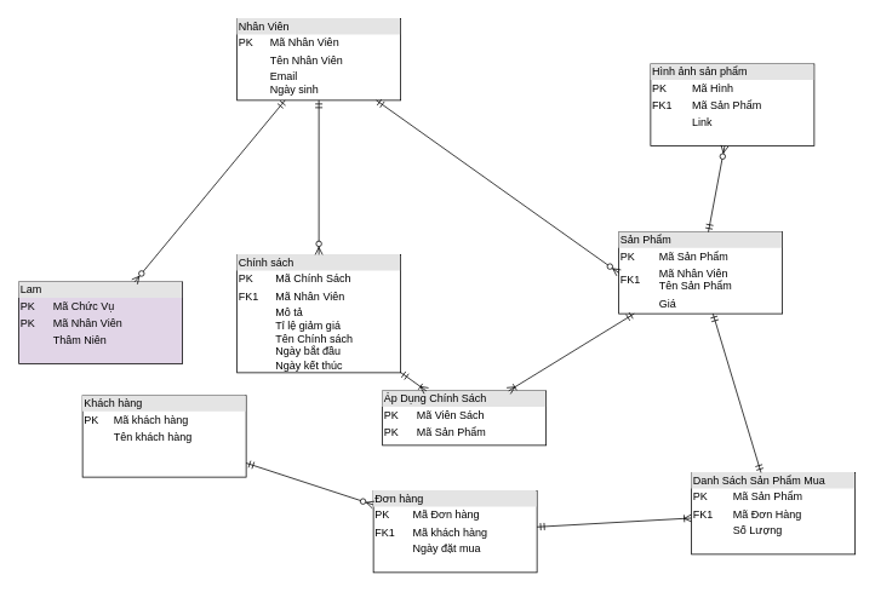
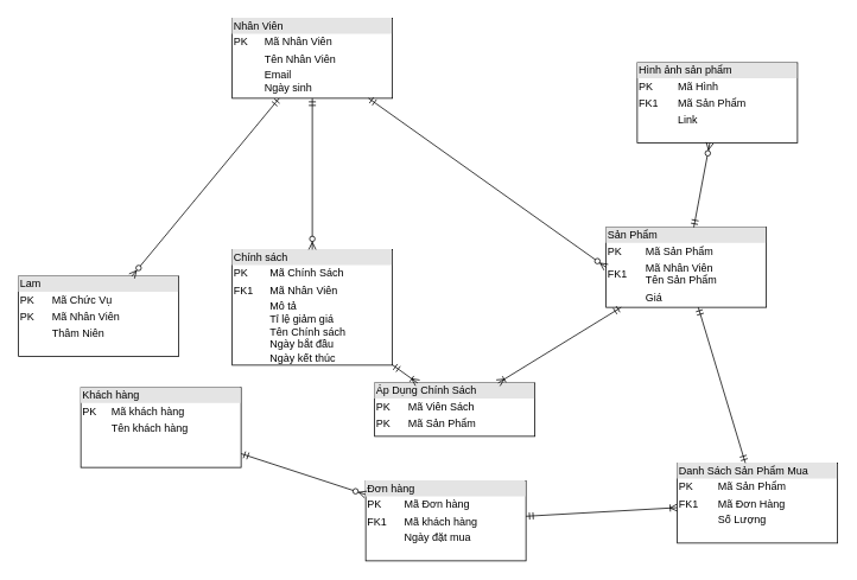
  <mxCell id="0" />
  <mxCell id="1" parent="0" />
  <mxCell id="2" value="&lt;div style=&quot;box-sizing: border-box ; width: 100% ; background: #e4e4e4 ; padding: 2px&quot;&gt;Nhân Viên&lt;/div&gt;&lt;table style=&quot;width: 100% ; font-size: 1em&quot; cellpadding=&quot;2&quot; cellspacing=&quot;0&quot;&gt;&lt;tbody&gt;&lt;tr&gt;&lt;td&gt;PK&lt;/td&gt;&lt;td&gt;Mã Nhân Viên&lt;/td&gt;&lt;/tr&gt;&lt;tr&gt;&lt;td&gt;&lt;br&gt;&lt;/td&gt;&lt;td&gt;Tên Nhân Viên&lt;/td&gt;&lt;/tr&gt;&lt;tr&gt;&lt;td&gt;&lt;/td&gt;&lt;td&gt;Email&lt;br&gt;Ngày sinh&lt;/td&gt;&lt;/tr&gt;&lt;/tbody&gt;&lt;/table&gt;" style="verticalAlign=top;align=left;overflow=fill;html=1;" vertex="1" parent="1"><mxGeometry x="260" y="20" width="180" height="90" as="geometry" /></mxCell>
  <mxCell id="3" value="&lt;div style=&quot;box-sizing: border-box ; width: 100% ; background: #e4e4e4 ; padding: 2px&quot;&gt;Chính sách&lt;/div&gt;&lt;table style=&quot;width: 100% ; font-size: 1em&quot; cellpadding=&quot;2&quot; cellspacing=&quot;0&quot;&gt;&lt;tbody&gt;&lt;tr&gt;&lt;td&gt;PK&lt;/td&gt;&lt;td&gt;Mã Chính Sách&lt;/td&gt;&lt;/tr&gt;&lt;tr&gt;&lt;td&gt;FK1&lt;/td&gt;&lt;td&gt;Mã Nhân Viên&lt;/td&gt;&lt;/tr&gt;&lt;tr&gt;&lt;td&gt;&lt;/td&gt;&lt;td&gt;Mô tả&lt;br&gt;Tỉ lệ giảm giá&lt;br&gt;Tên Chính sách&lt;br&gt;Ngày bắt đầu&lt;br&gt;Ngày kết thúc&lt;/td&gt;&lt;/tr&gt;&lt;/tbody&gt;&lt;/table&gt;" style="verticalAlign=top;align=left;overflow=fill;html=1;" vertex="1" parent="1"><mxGeometry x="260" y="280" width="180" height="130" as="geometry" /></mxCell>
  <mxCell id="4" value="&lt;div style=&quot;box-sizing: border-box ; width: 100% ; background: #e4e4e4 ; padding: 2px&quot;&gt;Sản Phẩm&lt;/div&gt;&lt;table style=&quot;width: 100% ; font-size: 1em&quot; cellpadding=&quot;2&quot; cellspacing=&quot;0&quot;&gt;&lt;tbody&gt;&lt;tr&gt;&lt;td&gt;PK&lt;/td&gt;&lt;td&gt;Mã Sản Phẩm&lt;/td&gt;&lt;/tr&gt;&lt;tr&gt;&lt;td&gt;FK1&lt;/td&gt;&lt;td&gt;Mã Nhân Viên&lt;br&gt;Tên Sản Phẩm&lt;/td&gt;&lt;/tr&gt;&lt;tr&gt;&lt;td&gt;&lt;/td&gt;&lt;td&gt;Giá&lt;/td&gt;&lt;/tr&gt;&lt;/tbody&gt;&lt;/table&gt;" style="verticalAlign=top;align=left;overflow=fill;html=1;" vertex="1" parent="1"><mxGeometry x="680" y="255" width="180" height="90" as="geometry" /></mxCell>
  <mxCell id="5" value="&lt;div style=&quot;box-sizing: border-box ; width: 100% ; background: #e4e4e4 ; padding: 2px&quot;&gt;Hình ảnh sản phẩm&lt;/div&gt;&lt;table style=&quot;width: 100% ; font-size: 1em&quot; cellpadding=&quot;2&quot; cellspacing=&quot;0&quot;&gt;&lt;tbody&gt;&lt;tr&gt;&lt;td&gt;PK&lt;/td&gt;&lt;td&gt;Mã Hình&lt;/td&gt;&lt;/tr&gt;&lt;tr&gt;&lt;td&gt;FK1&lt;/td&gt;&lt;td&gt;Mã Sản Phẩm&lt;/td&gt;&lt;/tr&gt;&lt;tr&gt;&lt;td&gt;&lt;/td&gt;&lt;td&gt;Link&lt;/td&gt;&lt;/tr&gt;&lt;/tbody&gt;&lt;/table&gt;" style="verticalAlign=top;align=left;overflow=fill;html=1;" vertex="1" parent="1"><mxGeometry x="715" y="70" width="180" height="90" as="geometry" /></mxCell>
- <mxCell id="6" value="&lt;div style=&quot;box-sizing: border-box ; width: 100% ; background: #e4e4e4 ; padding: 2px&quot;&gt;Lam&lt;/div&gt;&lt;table style=&quot;width: 100% ; font-size: 1em&quot; cellpadding=&quot;2&quot; cellspacing=&quot;0&quot;&gt;&lt;tbody&gt;&lt;tr&gt;&lt;td&gt;PK&lt;/td&gt;&lt;td&gt;Mã Chức Vụ&lt;/td&gt;&lt;/tr&gt;&lt;tr&gt;&lt;td&gt;PK&lt;/td&gt;&lt;td&gt;Mã Nhân Viên&lt;/td&gt;&lt;/tr&gt;&lt;tr&gt;&lt;td&gt;&lt;/td&gt;&lt;td&gt;Thâm Niên&lt;/td&gt;&lt;/tr&gt;&lt;/tbody&gt;&lt;/table&gt;" style="verticalAlign=top;align=left;overflow=fill;html=1;fillColor=#e1d5e7;" vertex="1" parent="1"><mxGeometry x="20" y="310" width="180" height="90" as="geometry" /></mxCell>
+ <mxCell id="6" value="&lt;div style=&quot;box-sizing: border-box ; width: 100% ; background: #e4e4e4 ; padding: 2px&quot;&gt;Lam&lt;/div&gt;&lt;table style=&quot;width: 100% ; font-size: 1em&quot; cellpadding=&quot;2&quot; cellspacing=&quot;0&quot;&gt;&lt;tbody&gt;&lt;tr&gt;&lt;td&gt;PK&lt;/td&gt;&lt;td&gt;Mã Chức Vụ&lt;/td&gt;&lt;/tr&gt;&lt;tr&gt;&lt;td&gt;PK&lt;/td&gt;&lt;td&gt;Mã Nhân Viên&lt;/td&gt;&lt;/tr&gt;&lt;tr&gt;&lt;td&gt;&lt;/td&gt;&lt;td&gt;Thâm Niên&lt;/td&gt;&lt;/tr&gt;&lt;/tbody&gt;&lt;/table&gt;" style="verticalAlign=top;align=left;overflow=fill;html=1;" vertex="1" parent="1"><mxGeometry x="20" y="310" width="180" height="90" as="geometry" /></mxCell>
  <mxCell id="7" value="&lt;div style=&quot;box-sizing: border-box ; width: 100% ; background: #e4e4e4 ; padding: 2px&quot;&gt;Khách hàng&lt;/div&gt;&lt;table style=&quot;width: 100% ; font-size: 1em&quot; cellpadding=&quot;2&quot; cellspacing=&quot;0&quot;&gt;&lt;tbody&gt;&lt;tr&gt;&lt;td&gt;PK&lt;/td&gt;&lt;td&gt;Mã khách hàng&lt;/td&gt;&lt;/tr&gt;&lt;tr&gt;&lt;td&gt;&lt;br&gt;&lt;/td&gt;&lt;td&gt;Tên khách hàng&lt;/td&gt;&lt;/tr&gt;&lt;tr&gt;&lt;td&gt;&lt;/td&gt;&lt;td&gt;&lt;br&gt;&lt;/td&gt;&lt;/tr&gt;&lt;/tbody&gt;&lt;/table&gt;" style="verticalAlign=top;align=left;overflow=fill;html=1;" vertex="1" parent="1"><mxGeometry x="90" y="435" width="180" height="90" as="geometry" /></mxCell>
  <mxCell id="8" value="&lt;div style=&quot;box-sizing: border-box ; width: 100% ; background: #e4e4e4 ; padding: 2px&quot;&gt;Đơn hàng&lt;/div&gt;&lt;table style=&quot;width: 100% ; font-size: 1em&quot; cellpadding=&quot;2&quot; cellspacing=&quot;0&quot;&gt;&lt;tbody&gt;&lt;tr&gt;&lt;td&gt;PK&lt;/td&gt;&lt;td&gt;Mã Đơn hàng&lt;/td&gt;&lt;/tr&gt;&lt;tr&gt;&lt;td&gt;FK1&lt;/td&gt;&lt;td&gt;Mã khách hàng&lt;/td&gt;&lt;/tr&gt;&lt;tr&gt;&lt;td&gt;&lt;/td&gt;&lt;td&gt;Ngày đặt mua&lt;/td&gt;&lt;/tr&gt;&lt;/tbody&gt;&lt;/table&gt;" style="verticalAlign=top;align=left;overflow=fill;html=1;" vertex="1" parent="1"><mxGeometry x="410" y="540" width="180" height="90" as="geometry" /></mxCell>
  <mxCell id="9" value="" style="endArrow=ERmandOne;html=1;startArrow=ERzeroToMany;startFill=1;endFill=0;" edge="1" parent="1" source="6" target="2"><mxGeometry width="50" height="50" relative="1" as="geometry"><mxPoint x="410" y="230" as="sourcePoint" /><mxPoint x="460" y="180" as="targetPoint" /></mxGeometry></mxCell>
  <mxCell id="10" value="" style="endArrow=ERmandOne;html=1;endFill=0;startArrow=ERzeroToMany;startFill=1;" edge="1" parent="1" source="3" target="2"><mxGeometry width="50" height="50" relative="1" as="geometry"><mxPoint x="510" y="220" as="sourcePoint" /><mxPoint x="560" y="170" as="targetPoint" /></mxGeometry></mxCell>
  <mxCell id="11" value="" style="endArrow=ERmandOne;html=1;startArrow=ERzeroToMany;startFill=1;endFill=0;exitX=0;exitY=0.5;exitDx=0;exitDy=0;" edge="1" parent="1" source="4" target="2"><mxGeometry width="50" height="50" relative="1" as="geometry"><mxPoint x="250" y="230" as="sourcePoint" /><mxPoint x="300" y="180" as="targetPoint" /></mxGeometry></mxCell>
  <mxCell id="12" value="" style="endArrow=ERzeroToMany;html=1;startArrow=ERmandOne;startFill=0;endFill=1;" edge="1" parent="1" source="4" target="5"><mxGeometry width="50" height="50" relative="1" as="geometry"><mxPoint x="290" y="310" as="sourcePoint" /><mxPoint x="340" y="260" as="targetPoint" /></mxGeometry></mxCell>
  <mxCell id="13" value="" style="endArrow=ERmandOne;html=1;startArrow=ERzeroToMany;startFill=1;endFill=0;" edge="1" parent="1" source="8" target="7"><mxGeometry width="50" height="50" relative="1" as="geometry"><mxPoint x="390" y="520" as="sourcePoint" /><mxPoint x="440" y="470" as="targetPoint" /></mxGeometry></mxCell>
  <mxCell id="14" value="" style="endArrow=ERmandOne;html=1;startArrow=ERoneToMany;startFill=0;endFill=0;" edge="1" parent="1" source="15" target="8"><mxGeometry width="50" height="50" relative="1" as="geometry"><mxPoint x="570" y="559.545" as="sourcePoint" /><mxPoint x="690" y="570" as="targetPoint" /></mxGeometry></mxCell>
  <mxCell id="15" value="&lt;div style=&quot;box-sizing: border-box ; width: 100% ; background: #e4e4e4 ; padding: 2px&quot;&gt;Danh Sách Sản Phẩm Mua&lt;/div&gt;&lt;table style=&quot;width: 100% ; font-size: 1em&quot; cellpadding=&quot;2&quot; cellspacing=&quot;0&quot;&gt;&lt;tbody&gt;&lt;tr&gt;&lt;td&gt;PK&lt;/td&gt;&lt;td&gt;Mã Sản Phẩm&lt;/td&gt;&lt;/tr&gt;&lt;tr&gt;&lt;td&gt;FK1&lt;/td&gt;&lt;td&gt;Mã Đơn Hàng&lt;/td&gt;&lt;/tr&gt;&lt;tr&gt;&lt;td&gt;&lt;/td&gt;&lt;td&gt;Số Lượng&lt;/td&gt;&lt;/tr&gt;&lt;/tbody&gt;&lt;/table&gt;" style="verticalAlign=top;align=left;overflow=fill;html=1;" vertex="1" parent="1"><mxGeometry x="760" y="520" width="180" height="90" as="geometry" /></mxCell>
  <mxCell id="16" value="&lt;div style=&quot;box-sizing: border-box ; width: 100% ; background: #e4e4e4 ; padding: 2px&quot;&gt;Áp Dụng Chính Sách&lt;/div&gt;&lt;table style=&quot;width: 100% ; font-size: 1em&quot; cellpadding=&quot;2&quot; cellspacing=&quot;0&quot;&gt;&lt;tbody&gt;&lt;tr&gt;&lt;td&gt;PK&lt;/td&gt;&lt;td&gt;Mã Viên Sách&lt;/td&gt;&lt;/tr&gt;&lt;tr&gt;&lt;td&gt;PK&lt;/td&gt;&lt;td&gt;Mã Sản Phẩm&lt;/td&gt;&lt;/tr&gt;&lt;tr&gt;&lt;td&gt;&lt;/td&gt;&lt;td&gt;&lt;br&gt;&lt;/td&gt;&lt;/tr&gt;&lt;/tbody&gt;&lt;/table&gt;" style="verticalAlign=top;align=left;overflow=fill;html=1;" vertex="1" parent="1"><mxGeometry x="420" y="430" width="180" height="60" as="geometry" /></mxCell>
  <mxCell id="17" value="" style="endArrow=ERmandOne;html=1;startArrow=ERoneToMany;startFill=0;endFill=0;" edge="1" parent="1" source="16" target="3"><mxGeometry width="50" height="50" relative="1" as="geometry"><mxPoint x="470" y="520" as="sourcePoint" /><mxPoint x="520" y="470" as="targetPoint" /></mxGeometry></mxCell>
  <mxCell id="18" value="" style="endArrow=ERoneToMany;html=1;endFill=0;startArrow=ERmandOne;startFill=0;" edge="1" parent="1" source="4" target="16"><mxGeometry width="50" height="50" relative="1" as="geometry"><mxPoint x="590" y="300" as="sourcePoint" /><mxPoint x="640" y="250" as="targetPoint" /></mxGeometry></mxCell>
  <mxCell id="19" value="" style="endArrow=ERmandOne;html=1;endFill=0;startArrow=ERmandOne;startFill=0;" edge="1" parent="1" source="15" target="4"><mxGeometry width="50" height="50" relative="1" as="geometry"><mxPoint x="780" y="460" as="sourcePoint" /><mxPoint x="830" y="410" as="targetPoint" /></mxGeometry></mxCell>
